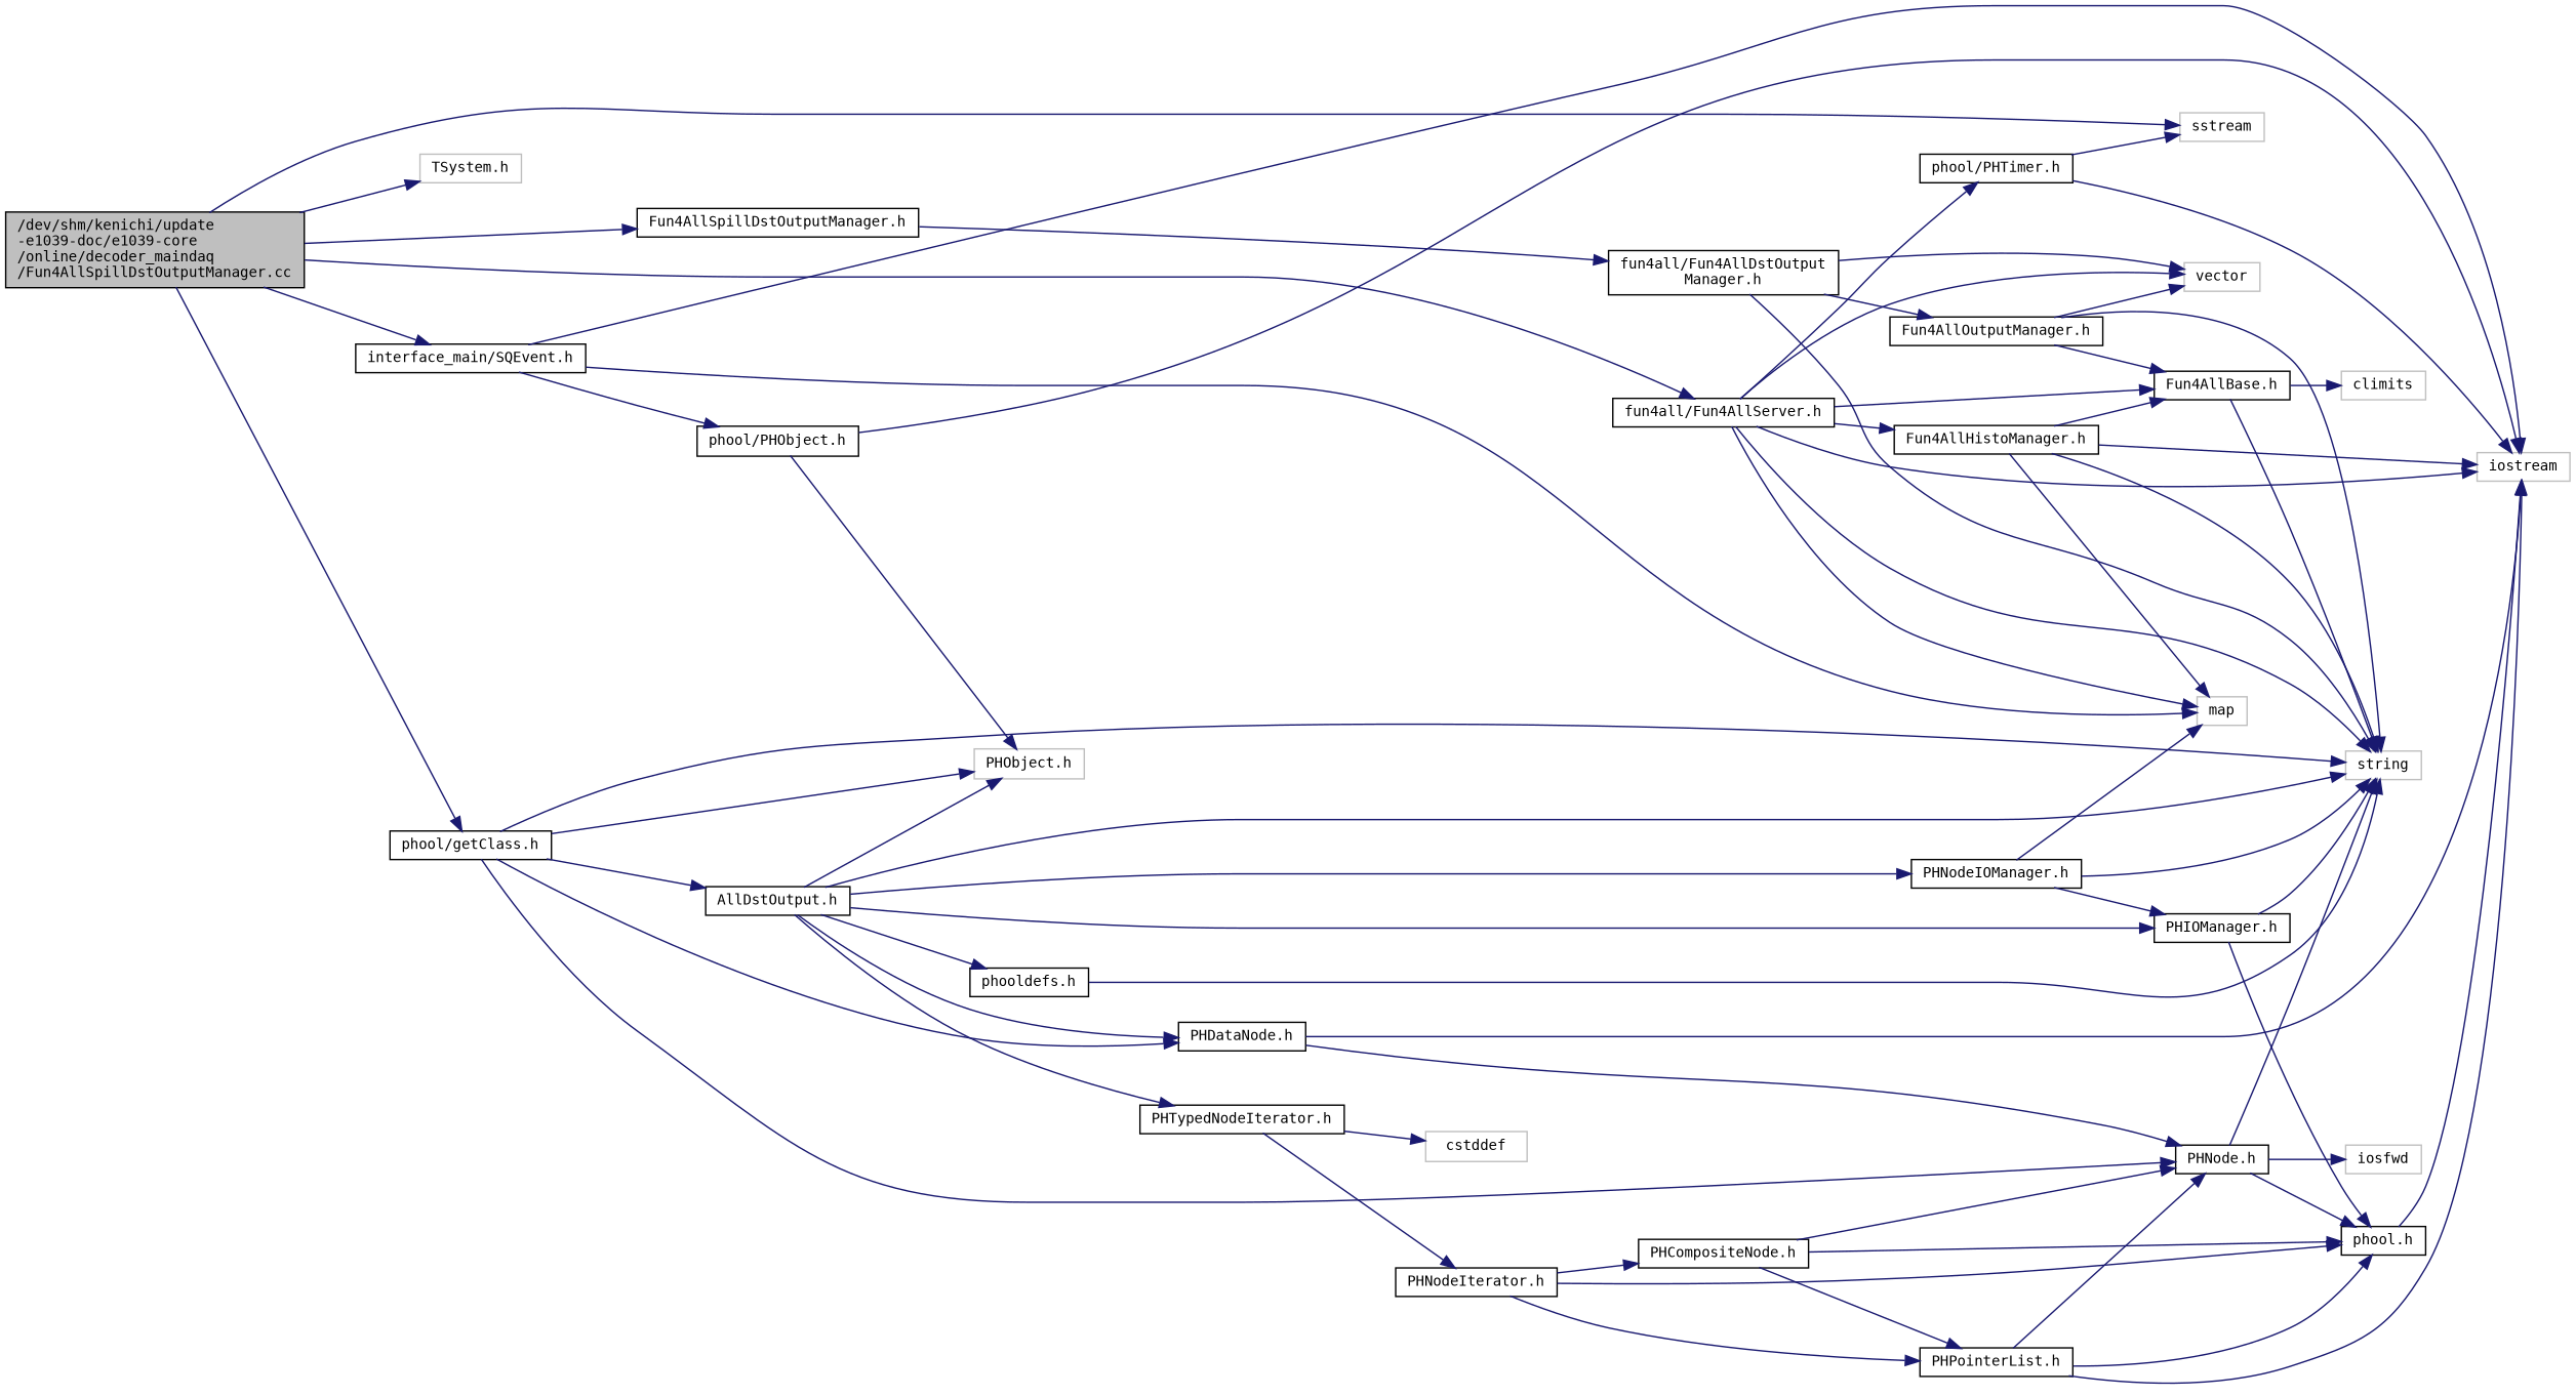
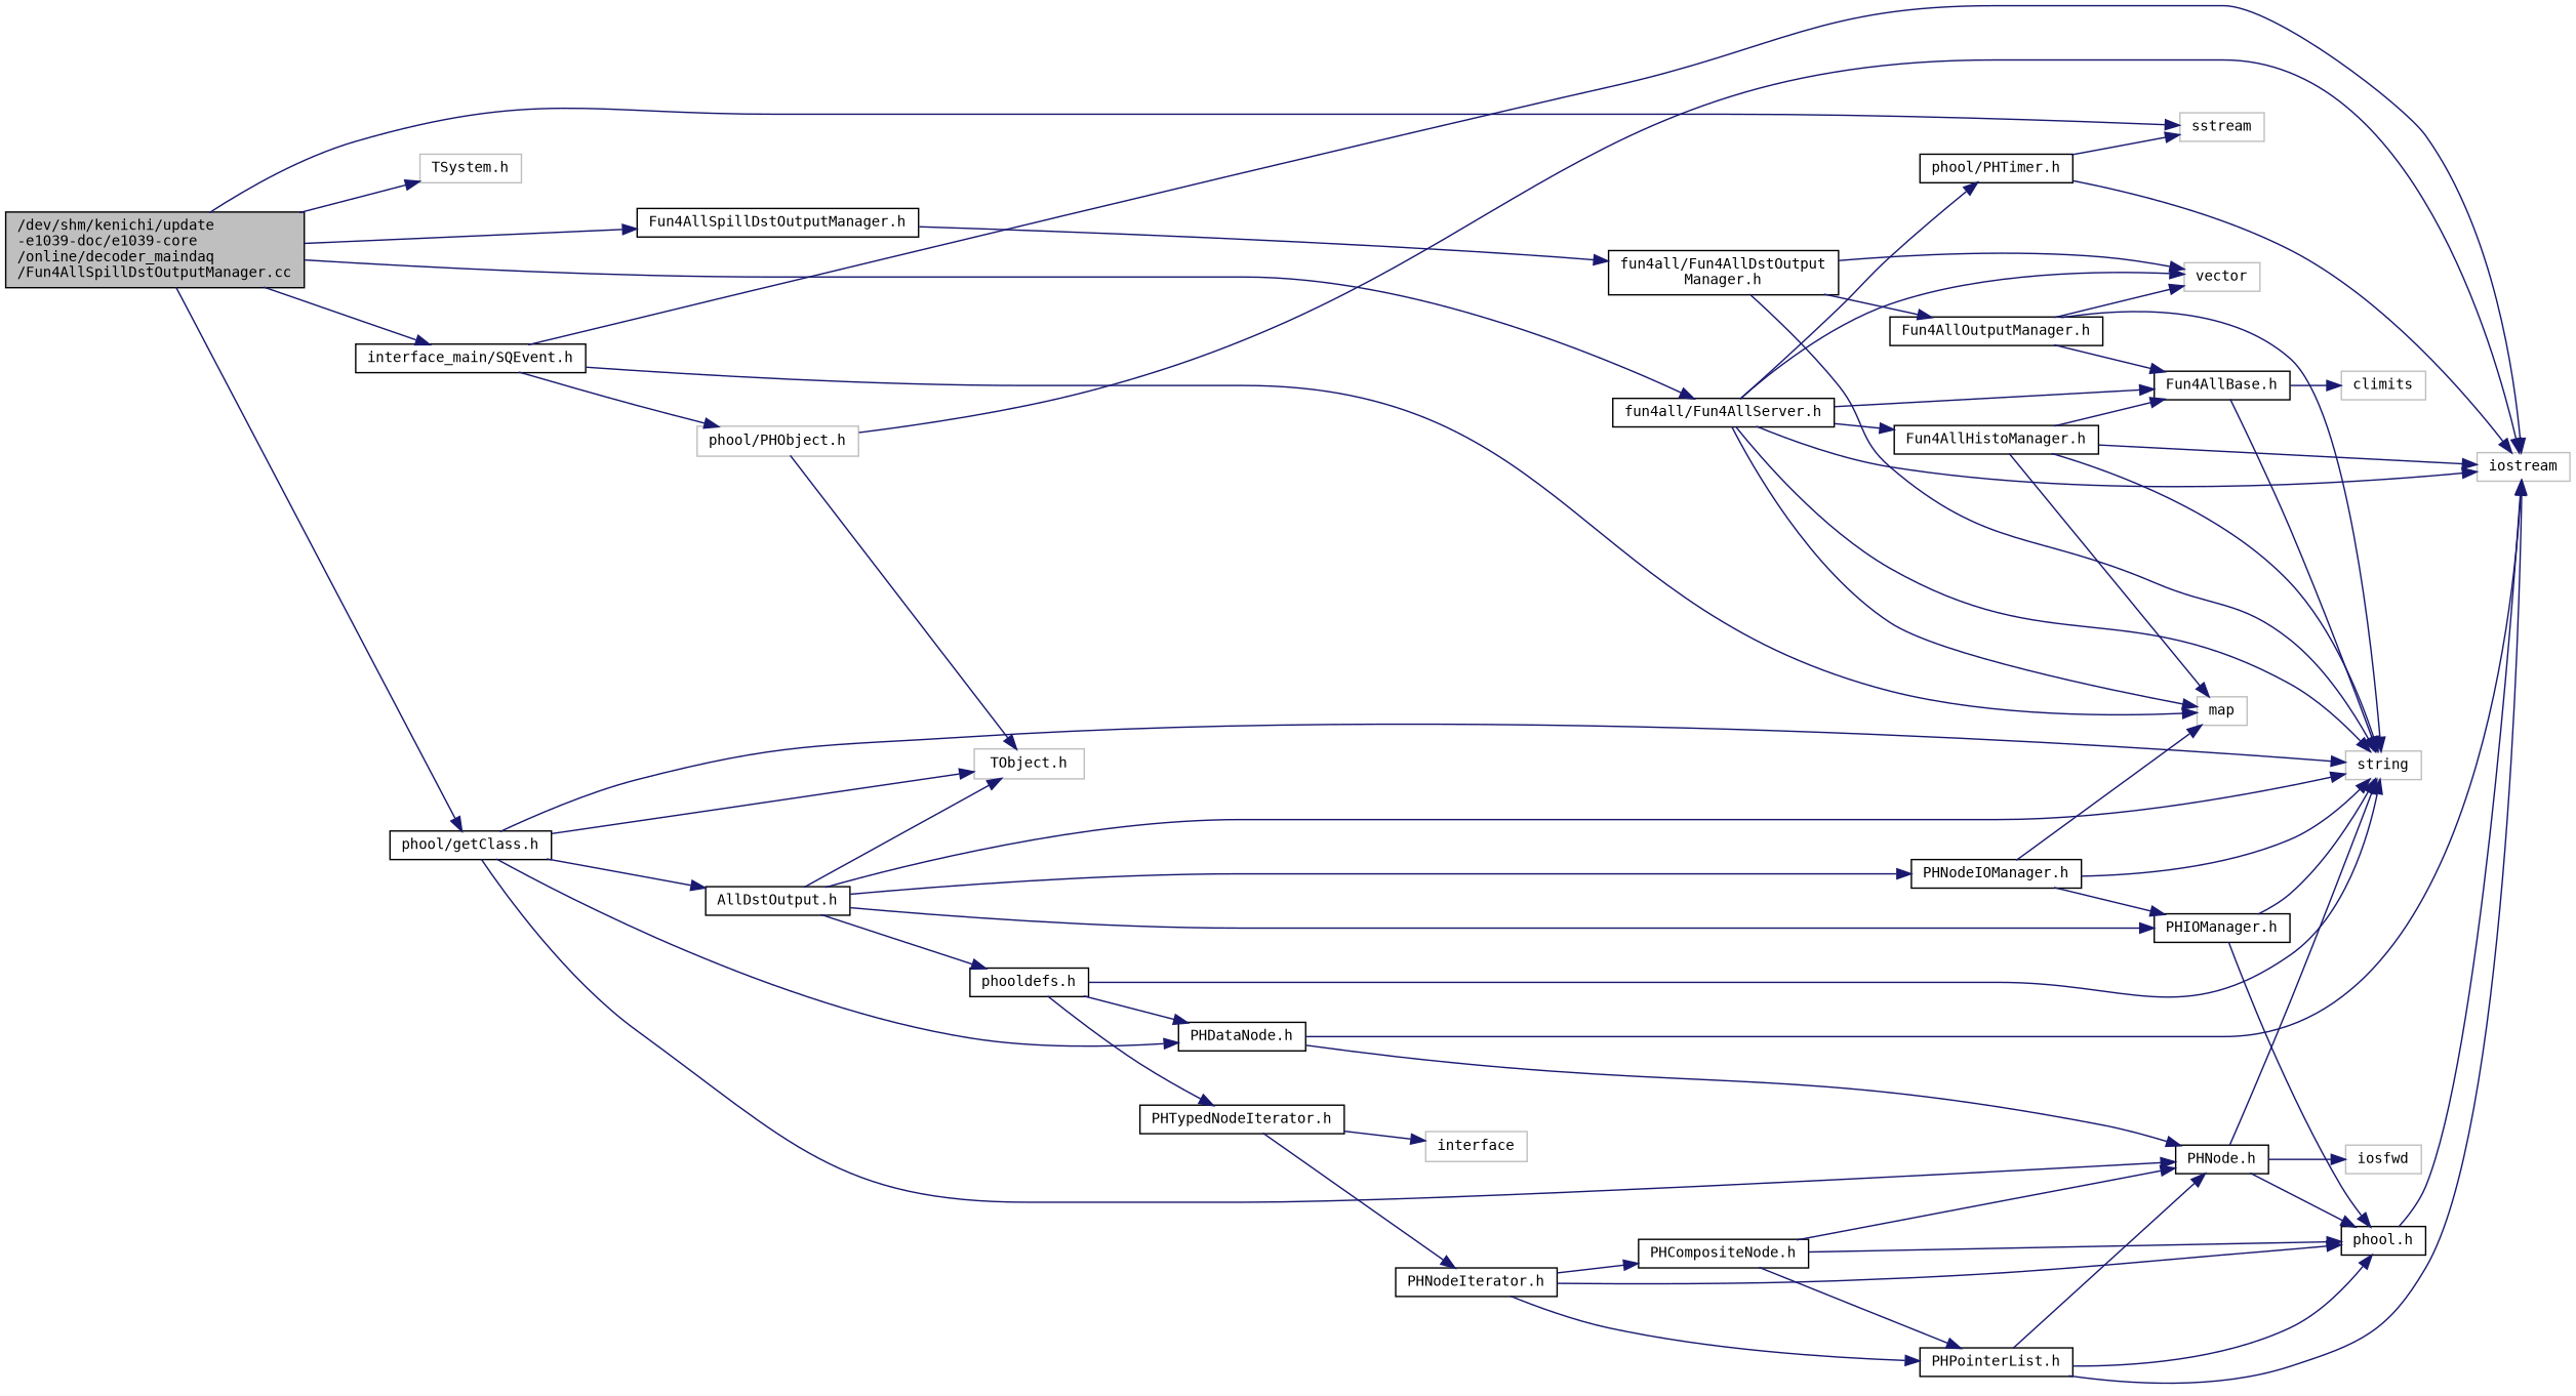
  digraph {
    fontname="DejaVu Sans Mono"
    rankdir=LR
    node [color=black fontname="DejaVu Sans Mono" fontsize=10 shape=record]
    edge [color=midnightblue fontname="DejaVu Sans Mono" fontsize=10 labelfontname=FreeSans labelfontsize=10 style=solid]
    n1 [fillcolor=grey75 fontcolor=black height=0.2 label="/dev/shm/kenichi/update\l-e1039-doc/e1039-core\l/online/decoder_maindaq\l/Fun4AllSpillDstOutputManager.cc" style=filled width=0.4]
    n2 [color=grey75 height=0.2 label=sstream width=0.4]
    n3 [color=grey75 height=0.2 label="TSystem.h" width=0.4]
    n4 [height=0.2 label="interface_main/SQEvent.h" width=0.4]
    n5 [height=0.2 label="phool/getClass.h" width=0.4]
    n6 [height=0.2 label="fun4all/Fun4AllServer.h" width=0.4]
    n7 [height=0.2 label="Fun4AllSpillDstOutputManager.h" width=0.4]
-   n8 [height=0.2 label="phool/PHObject.h" width=0.4]
+   n8 [color=grey75 height=0.2 label="phool/PHObject.h" width=0.4]
    n9 [color=grey75 height=0.2 label=iostream width=0.4]
    n10 [color=grey75 height=0.2 label=map width=0.4]
-   n11 [color=grey75 height=0.2 label="PHObject.h" width=0.4]
+   n11 [color=grey75 height=0.2 label="TObject.h" width=0.4]
    n12 [height=0.2 label="PHNode.h" width=0.4]
    n13 [color=grey75 height=0.2 label=string width=0.4]
    n14 [height=0.2 label="AllDstOutput.h" width=0.4]
    n15 [height=0.2 label="PHDataNode.h" width=0.4]
    n16 [height=0.2 label="Fun4AllBase.h" width=0.4]
    n17 [height=0.2 label="Fun4AllHistoManager.h" width=0.4]
    n18 [height=0.2 label="phool/PHTimer.h" width=0.4]
    n19 [color=grey75 height=0.2 label=vector width=0.4]
    n20 [height=0.2 label="fun4all/Fun4AllDstOutput\lManager.h" width=0.4]
    n21 [height=0.2 label="PHNodeIterator.h" width=0.4]
    n22 [height=0.2 label="phool.h" width=0.4]
    n23 [height=0.2 label="PHCompositeNode.h" width=0.4]
    n24 [height=0.2 label="PHPointerList.h" width=0.4]
    n25 [color=grey75 height=0.2 label=iosfwd width=0.4]
    n26 [height=0.2 label="PHIOManager.h" width=0.4]
    n27 [height=0.2 label="PHNodeIOManager.h" width=0.4]
    n28 [height=0.2 label="PHTypedNodeIterator.h" width=0.4]
    n29 [height=0.2 label="phooldefs.h" width=0.4]
-   n30 [color=grey75 height=0.2 label=cstddef width=0.4]
+   n30 [color=grey75 height=0.2 label=interface width=0.4]
    n31 [color=grey75 height=0.2 label=climits width=0.4]
    n32 [height=0.2 label="Fun4AllOutputManager.h" width=0.4]
    n1 -> n2
    n1 -> n3
    n1 -> n4
    n1 -> n5
    n1 -> n6
    n1 -> n7
    n4 -> n8
    n4 -> n9
    n4 -> n10
    n5 -> n11
    n5 -> n12
    n5 -> n13
    n5 -> n14
    n5 -> n15
    n6 -> n9
    n6 -> n10
    n6 -> n13
    n6 -> n16
    n6 -> n17
    n6 -> n18
    n6 -> n19
    n7 -> n20
    n8 -> n9
    n8 -> n11
    n12 -> n13
    n12 -> n22
    n12 -> n25
    n14 -> n11
    n14 -> n13
-   n14 -> n15
+   n29 -> n15
    n14 -> n26
    n14 -> n27
-   n14 -> n28
+   n29 -> n28
    n14 -> n29
    n15 -> n9
    n15 -> n12
    n16 -> n13
    n16 -> n31
    n17 -> n9
    n17 -> n10
    n17 -> n13
    n17 -> n16
    n18 -> n2
    n18 -> n9
    n20 -> n13
    n20 -> n19
    n20 -> n32
    n21 -> n22
    n21 -> n23
    n21 -> n24
    n22 -> n9
    n23 -> n12
    n23 -> n22
    n23 -> n24
    n24 -> n9
    n24 -> n12
    n24 -> n22
    n26 -> n13
    n26 -> n22
    n27 -> n10
    n27 -> n13
    n27 -> n26
    n28 -> n21
    n28 -> n30
    n29 -> n13
    n32 -> n13
    n32 -> n16
    n32 -> n19
  }
